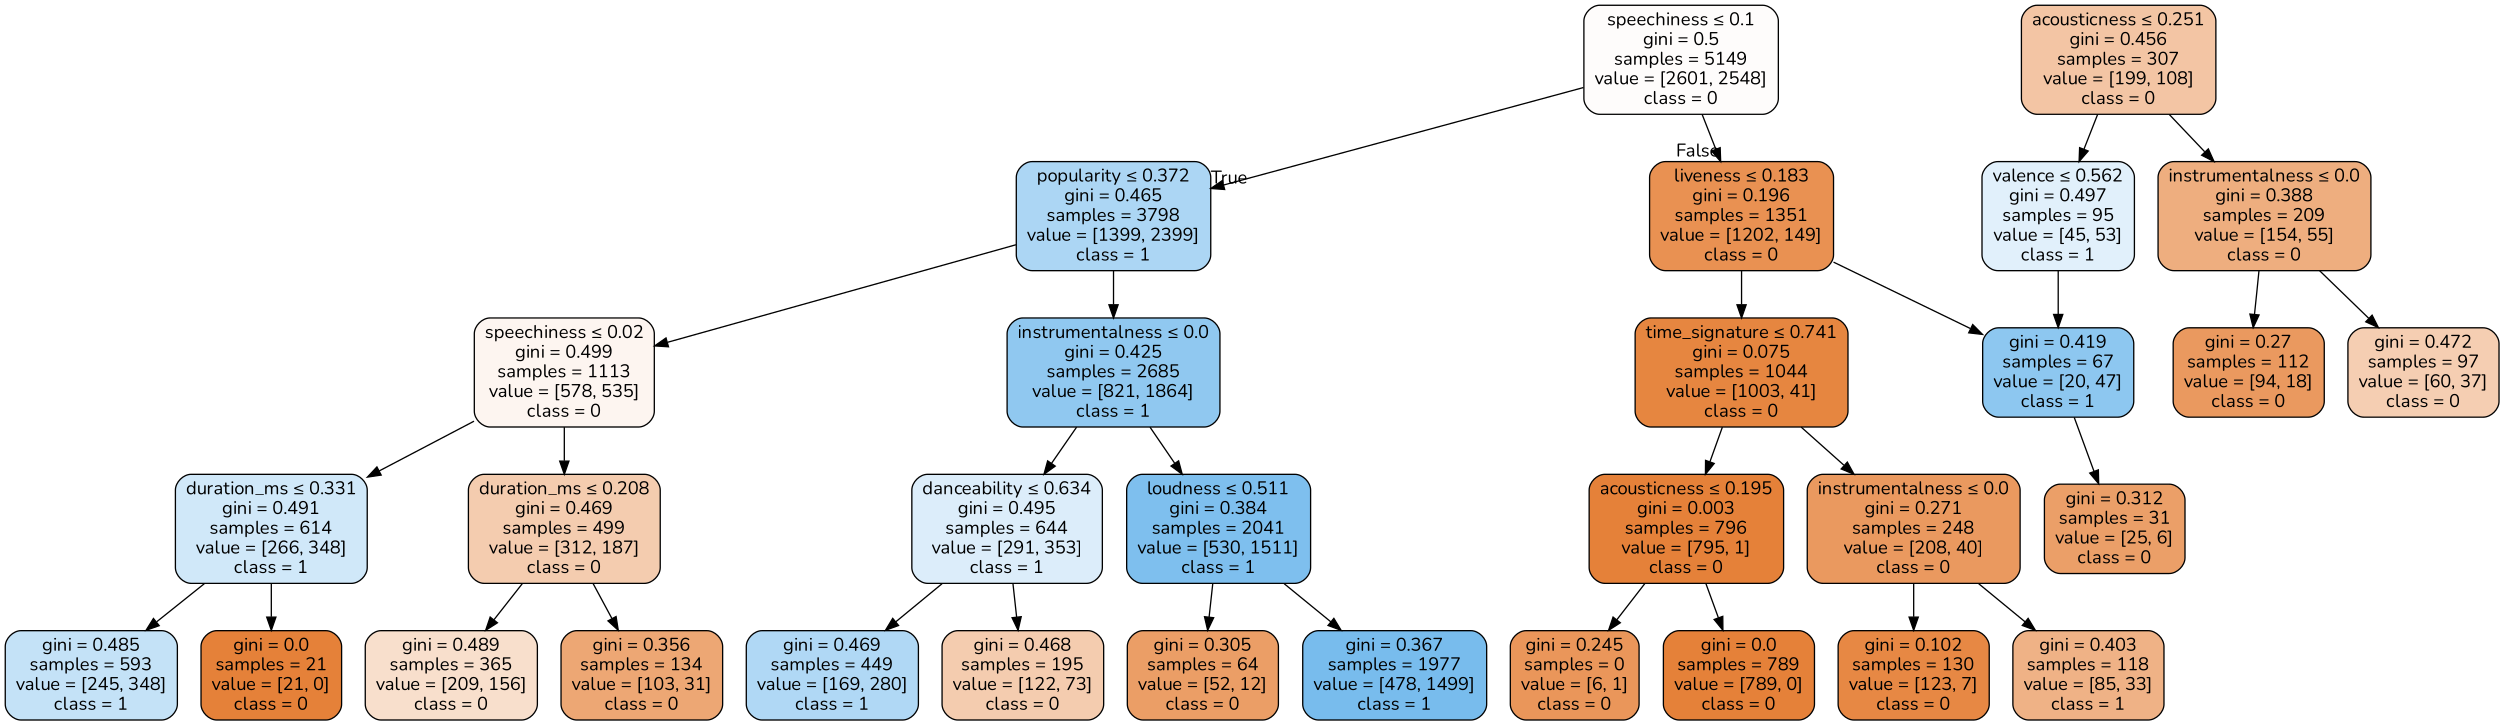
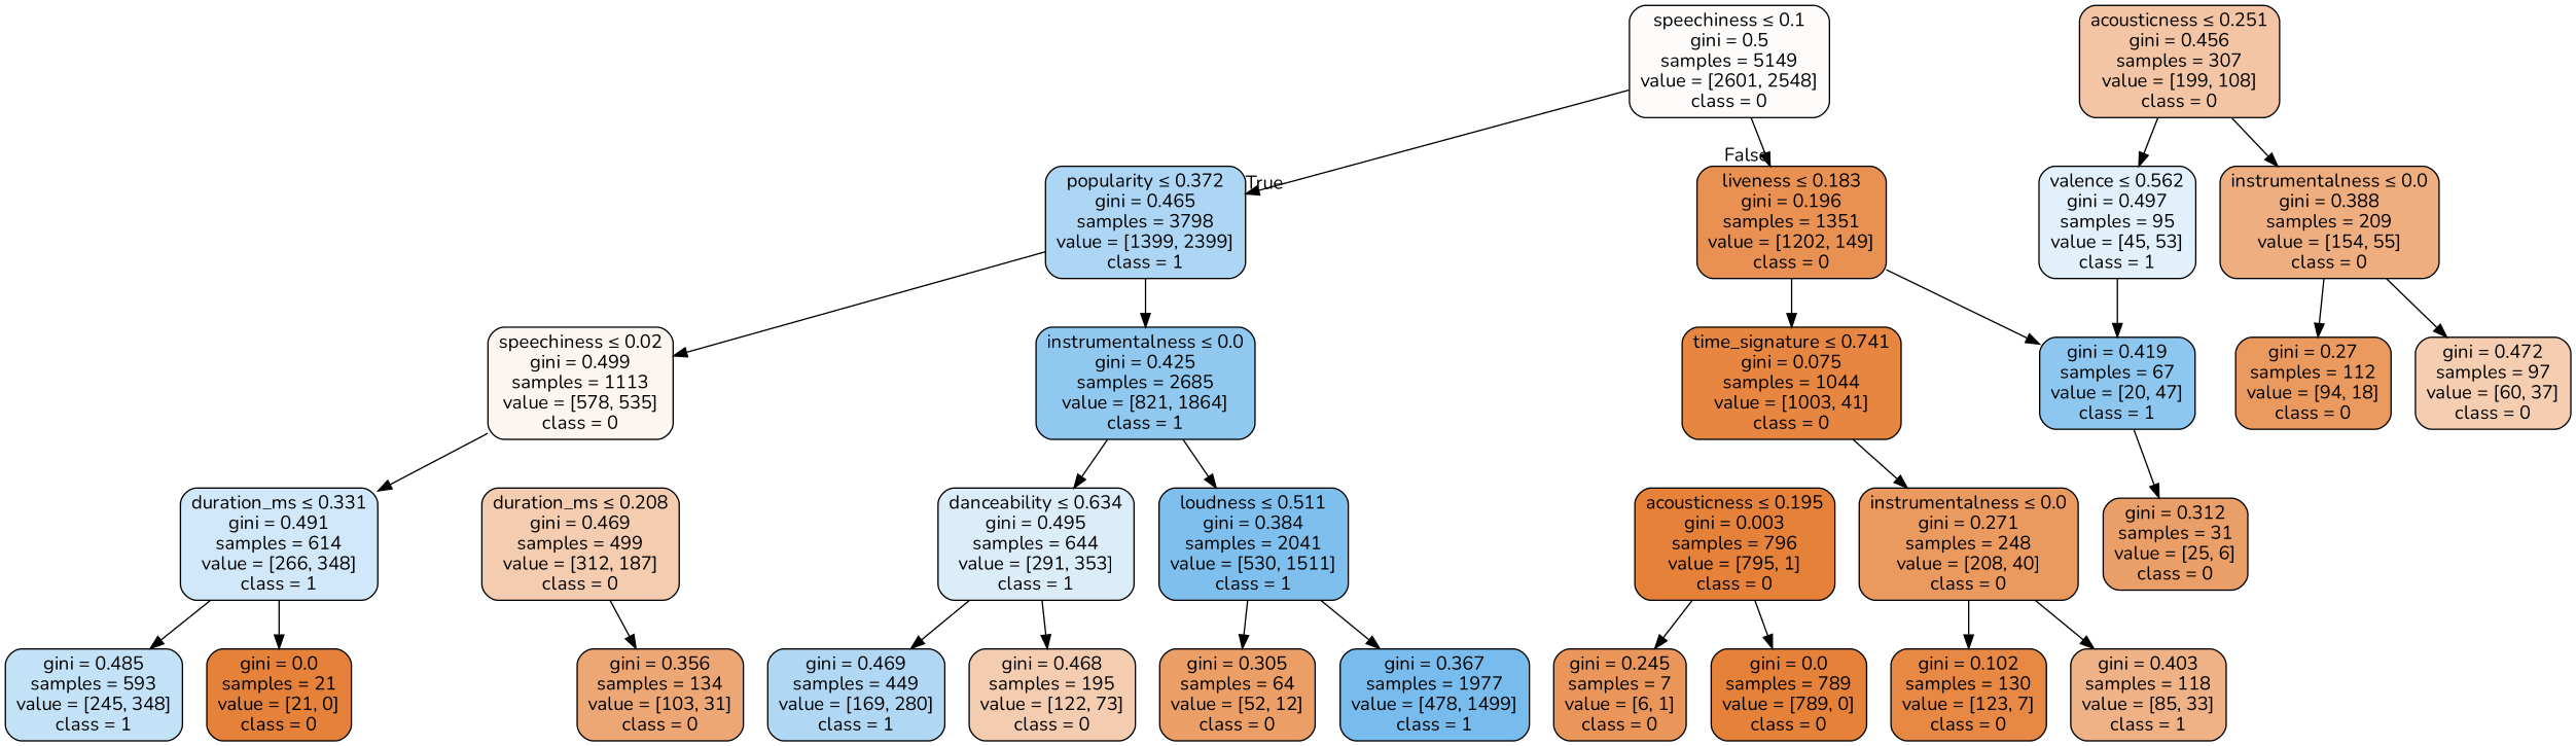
  digraph {
    fontname=Nunito
    node [color=black fillcolor="#e58139ff" fontname=Nunito shape=box style="filled, rounded"]
    edge [fontname=Nunito]
    n1 [fillcolor="#e5813905" label=<speechiness &le; 0.1<br/>gini = 0.5<br/>samples = 5149<br/>value = [2601, 2548]<br/>class = 0>]
    n2 [fillcolor="#399de56a" label=<popularity &le; 0.372<br/>gini = 0.465<br/>samples = 3798<br/>value = [1399, 2399]<br/>class = 1>]
    n3 [fillcolor="#e58139df" label=<liveness &le; 0.183<br/>gini = 0.196<br/>samples = 1351<br/>value = [1202, 149]<br/>class = 0>]
    n4 [fillcolor="#e5813913" label=<speechiness &le; 0.02<br/>gini = 0.499<br/>samples = 1113<br/>value = [578, 535]<br/>class = 0>]
    n5 [fillcolor="#399de58f" label=<instrumentalness &le; 0.0<br/>gini = 0.425<br/>samples = 2685<br/>value = [821, 1864]<br/>class = 1>]
    n6 [fillcolor="#e58139f5" label=<time_signature &le; 0.741<br/>gini = 0.075<br/>samples = 1044<br/>value = [1003, 41]<br/>class = 0>]
    n7 [fillcolor="#399de592" label=<gini = 0.419<br/>samples = 67<br/>value = [20, 47]<br/>class = 1>]
    n8 [fillcolor="#399de53c" label=<duration_ms &le; 0.331<br/>gini = 0.491<br/>samples = 614<br/>value = [266, 348]<br/>class = 1>]
    n9 [fillcolor="#e5813966" label=<duration_ms &le; 0.208<br/>gini = 0.469<br/>samples = 499<br/>value = [312, 187]<br/>class = 0>]
    n10 [fillcolor="#399de52d" label=<danceability &le; 0.634<br/>gini = 0.495<br/>samples = 644<br/>value = [291, 353]<br/>class = 1>]
    n11 [fillcolor="#399de5a6" label=<loudness &le; 0.511<br/>gini = 0.384<br/>samples = 2041<br/>value = [530, 1511]<br/>class = 1>]
    n12 [fillcolor="#399de54b" label=<gini = 0.485<br/>samples = 593<br/>value = [245, 348]<br/>class = 1>]
    n13 [label=<gini = 0.0<br/>samples = 21<br/>value = [21, 0]<br/>class = 0>]
-   n14 [fillcolor="#e5813941" label=<gini = 0.489<br/>samples = 365<br/>value = [209, 156]<br/>class = 0>]
    n15 [fillcolor="#e58139b2" label=<gini = 0.356<br/>samples = 134<br/>value = [103, 31]<br/>class = 0>]
    n16 [fillcolor="#399de565" label=<gini = 0.469<br/>samples = 449<br/>value = [169, 280]<br/>class = 1>]
    n17 [fillcolor="#e5813966" label=<gini = 0.468<br/>samples = 195<br/>value = [122, 73]<br/>class = 0>]
    n18 [fillcolor="#e58139c4" label=<gini = 0.305<br/>samples = 64<br/>value = [52, 12]<br/>class = 0>]
    n19 [fillcolor="#399de5ae" label=<gini = 0.367<br/>samples = 1977<br/>value = [478, 1499]<br/>class = 1>]
    n20 [fillcolor="#e5813975" label=<acousticness &le; 0.251<br/>gini = 0.456<br/>samples = 307<br/>value = [199, 108]<br/>class = 0>]
    n21 [fillcolor="#e58139a4" label=<instrumentalness &le; 0.0<br/>gini = 0.388<br/>samples = 209<br/>value = [154, 55]<br/>class = 0>]
    n22 [fillcolor="#399de526" label=<valence &le; 0.562<br/>gini = 0.497<br/>samples = 95<br/>value = [45, 53]<br/>class = 1>]
    n23 [label=<acousticness &le; 0.195<br/>gini = 0.003<br/>samples = 796<br/>value = [795, 1]<br/>class = 0>]
    n24 [fillcolor="#e58139ce" label=<instrumentalness &le; 0.0<br/>gini = 0.271<br/>samples = 248<br/>value = [208, 40]<br/>class = 0>]
    n25 [fillcolor="#e58139ce" label=<gini = 0.27<br/>samples = 112<br/>value = [94, 18]<br/>class = 0>]
    n26 [fillcolor="#e5813962" label=<gini = 0.472<br/>samples = 97<br/>value = [60, 37]<br/>class = 0>]
    n27 [fillcolor="#e58139c2" label=<gini = 0.312<br/>samples = 31<br/>value = [25, 6]<br/>class = 0>]
-   n28 [fillcolor="#e58139d4" label=<gini = 0.245<br/>samples = 0<br/>value = [6, 1]<br/>class = 0>]
+   n28 [fillcolor="#e58139d4" label=<gini = 0.245<br/>samples = 7<br/>value = [6, 1]<br/>class = 0>]
    n29 [label=<gini = 0.0<br/>samples = 789<br/>value = [789, 0]<br/>class = 0>]
    n30 [fillcolor="#e58139f0" label=<gini = 0.102<br/>samples = 130<br/>value = [123, 7]<br/>class = 0>]
    n31 [fillcolor="#e581399c" label=<gini = 0.403<br/>samples = 118<br/>value = [85, 33]<br/>class = 1>]
    n1 -> n2 [headlabel=True labelangle=45 labeldistance=2.5]
    n1 -> n3 [headlabel=False labelangle=-45 labeldistance=2.5]
    n2 -> n4
    n2 -> n5
    n3 -> n6
    n3 -> n7
    n4 -> n8
-   n4 -> n9
    n5 -> n10
    n5 -> n11
-   n6 -> n23
    n6 -> n24
    n7 -> n27
    n8 -> n12
    n8 -> n13
-   n9 -> n14
    n9 -> n15
    n10 -> n16
    n10 -> n17
    n11 -> n18
    n11 -> n19
    n20 -> n21
    n20 -> n22
    n21 -> n25
    n21 -> n26
    n22 -> n7
    n23 -> n28
    n23 -> n29
    n24 -> n30
    n24 -> n31
  }
